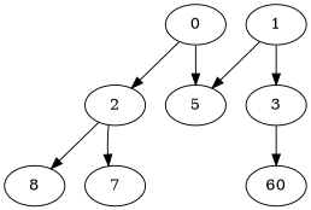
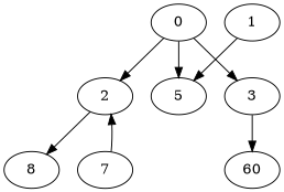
  digraph {
    node [Processor=0 Weight=50]
    edge [Weight=7]
    0 [Start=0]
    2 [Processor=1 Start=57 Weight=90]
    3 [Start=180 Weight=100]
    5 [Processor=1 Start=327 Weight=20]
    7 [Processor=1 Start=147 Weight=80]
    8 [Start=300]
    1 [Start=50 Weight=70]
    n8 [Start=280 Weight=20 label=60]
    0 -> 2
-   1 -> 3 [Weight=4]
+   0 -> 3 [Weight=4]
    0 -> 5 [Weight=9]
-   2 -> 7 [Weight=5]
+   7 -> 2 [Weight=5]
    2 -> 8 [Weight=3]
    3 -> n8 [Weight=4]
    1 -> 5
  }
